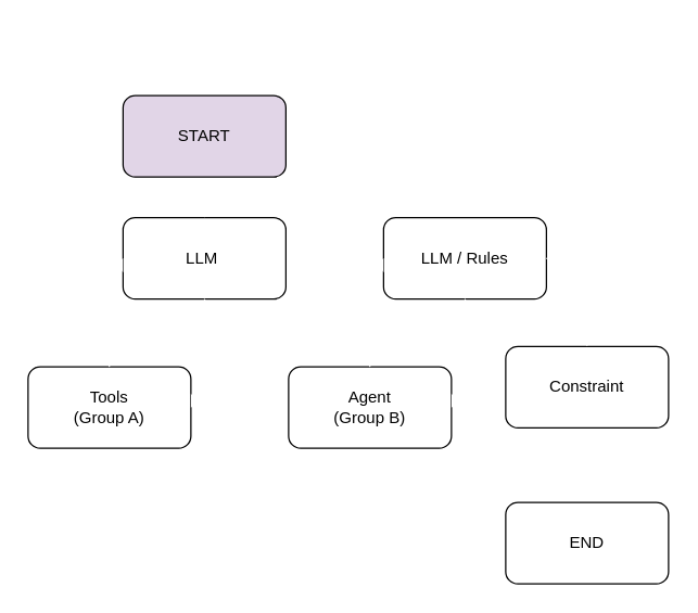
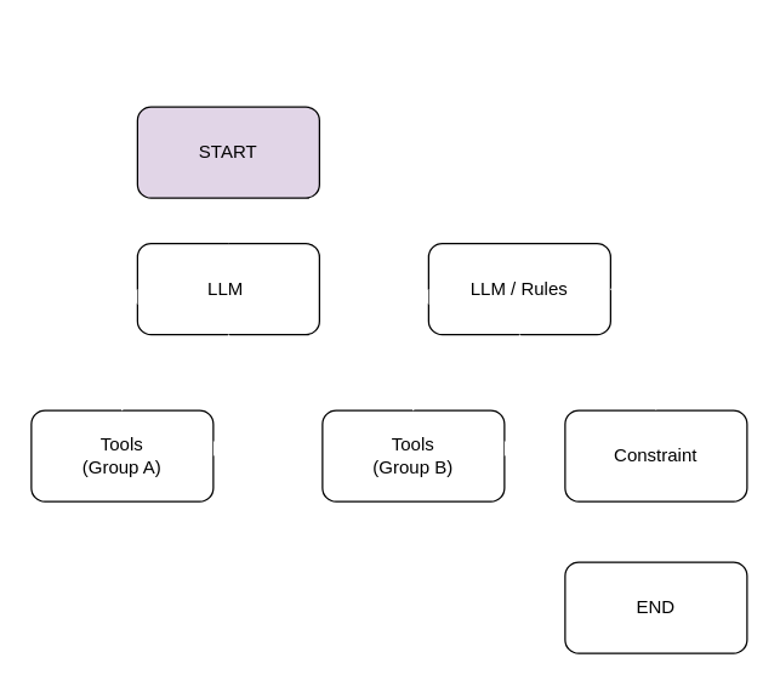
  <mxCell id="0" />
  <mxCell id="1" parent="0" />
  <mxCell id="2" style="edgeStyle=none;html=1;exitX=1;exitY=0.5;exitDx=0;exitDy=0;strokeColor=#FFFFFF;" parent="1" source="3" edge="1"><mxGeometry relative="1" as="geometry"><mxPoint x="342" y="160" as="targetPoint" /><Array as="points"><mxPoint x="227" y="160" /><mxPoint x="267" y="140" /><mxPoint x="307" y="140" /></Array></mxGeometry></mxCell>
  <mxCell id="3" value="LLM&amp;nbsp;" style="rounded=1;whiteSpace=wrap;html=1;" parent="1" vertex="1"><mxGeometry x="90" y="160" width="120" height="60" as="geometry" /></mxCell>
  <mxCell id="4" value="Tools &lt;br&gt;(Group A)" style="rounded=1;whiteSpace=wrap;html=1;" parent="1" vertex="1"><mxGeometry x="20" y="270" width="120" height="60" as="geometry" /></mxCell>
  <mxCell id="5" value="" style="endArrow=classic;html=1;entryX=0;entryY=0.5;entryDx=0;entryDy=0;strokeColor=#FFFFFF;" parent="1" target="3" edge="1"><mxGeometry width="50" height="50" relative="1" as="geometry"><mxPoint x="80" y="270" as="sourcePoint" /><mxPoint x="130" y="220" as="targetPoint" /><Array as="points"><mxPoint x="70" y="230" /></Array></mxGeometry></mxCell>
  <mxCell id="6" value="" style="endArrow=classic;html=1;entryX=0;entryY=0.5;entryDx=0;entryDy=0;dashPattern=1 3;strokeColor=#FFFFFF;" parent="1" edge="1"><mxGeometry width="50" height="50" relative="1" as="geometry"><mxPoint x="150" y="220" as="sourcePoint" /><mxPoint x="140" y="300" as="targetPoint" /><Array as="points"><mxPoint x="160" y="260" /></Array></mxGeometry></mxCell>
  <mxCell id="7" value="LLM / Rules" style="rounded=1;whiteSpace=wrap;html=1;" parent="1" vertex="1"><mxGeometry x="282" y="160" width="120" height="60" as="geometry" /></mxCell>
  <mxCell id="8" style="edgeStyle=none;html=1;exitX=0.5;exitY=1;exitDx=0;exitDy=0;entryX=0.5;entryY=0;entryDx=0;entryDy=0;strokeColor=#FFFFFF;" parent="1" source="9" target="14" edge="1"><mxGeometry relative="1" as="geometry" /></mxCell>
- <mxCell id="9" value="Constraint" style="rounded=1;whiteSpace=wrap;html=1;" parent="1" vertex="1"><mxGeometry x="372" y="255" width="120" height="60" as="geometry" /></mxCell>
- <mxCell id="10" value="Agent &lt;br&gt;(Group B)" style="rounded=1;whiteSpace=wrap;html=1;" parent="1" vertex="1"><mxGeometry x="212" y="270" width="120" height="60" as="geometry" /></mxCell>
+ <mxCell id="9" value="Constraint" style="rounded=1;whiteSpace=wrap;html=1;" parent="1" vertex="1"><mxGeometry x="372" y="270" width="120" height="60" as="geometry" /></mxCell>
+ <mxCell id="10" value="Tools &lt;br&gt;(Group B)" style="rounded=1;whiteSpace=wrap;html=1;" parent="1" vertex="1"><mxGeometry x="212" y="270" width="120" height="60" as="geometry" /></mxCell>
  <mxCell id="11" value="" style="endArrow=classic;html=1;entryX=0;entryY=0.5;entryDx=0;entryDy=0;strokeColor=#FFFFFF;" parent="1" target="7" edge="1"><mxGeometry width="50" height="50" relative="1" as="geometry"><mxPoint x="272" y="270" as="sourcePoint" /><mxPoint x="322" y="220" as="targetPoint" /><Array as="points"><mxPoint x="262" y="230" /></Array></mxGeometry></mxCell>
  <mxCell id="12" value="" style="endArrow=classic;html=1;entryX=0;entryY=0.5;entryDx=0;entryDy=0;dashPattern=1 3;strokeColor=#FFFFFF;" parent="1" edge="1"><mxGeometry width="50" height="50" relative="1" as="geometry"><mxPoint x="342" y="220" as="sourcePoint" /><mxPoint x="332" y="300" as="targetPoint" /><Array as="points"><mxPoint x="352" y="260" /></Array></mxGeometry></mxCell>
  <mxCell id="13" value="" style="endArrow=classic;html=1;entryX=0.5;entryY=0;entryDx=0;entryDy=0;dashPattern=1 3;exitX=1;exitY=0.5;exitDx=0;exitDy=0;strokeColor=#FFFFFF;dashed=1;" parent="1" source="7" target="9" edge="1"><mxGeometry width="50" height="50" relative="1" as="geometry"><mxPoint x="402" y="180" as="sourcePoint" /><mxPoint x="392" y="260" as="targetPoint" /><Array as="points"><mxPoint x="432" y="200" /></Array></mxGeometry></mxCell>
  <mxCell id="14" value="END" style="rounded=1;whiteSpace=wrap;html=1;" parent="1" vertex="1"><mxGeometry x="372" y="370" width="120" height="60" as="geometry" /></mxCell>
  <mxCell id="15" style="edgeStyle=none;html=1;exitX=0.5;exitY=1;exitDx=0;exitDy=0;entryX=0.5;entryY=0;entryDx=0;entryDy=0;strokeColor=#FFFFFF;" parent="1" source="16" target="3" edge="1"><mxGeometry relative="1" as="geometry" /></mxCell>
  <mxCell id="16" value="START" style="rounded=1;whiteSpace=wrap;html=1;fillColor=#e1d5e7;" parent="1" vertex="1"><mxGeometry x="90" y="70" width="120" height="60" as="geometry" /></mxCell>
  <mxCell id="17" value="&lt;font color=&quot;#ffffff&quot; style=&quot;font-size: 18px;&quot;&gt;(b) Controllable Agent&lt;/font&gt;" style="text;html=1;align=center;verticalAlign=middle;whiteSpace=wrap;rounded=0;" parent="1" vertex="1"><mxGeometry x="137" y="20" width="270" height="30" as="geometry" /></mxCell>
